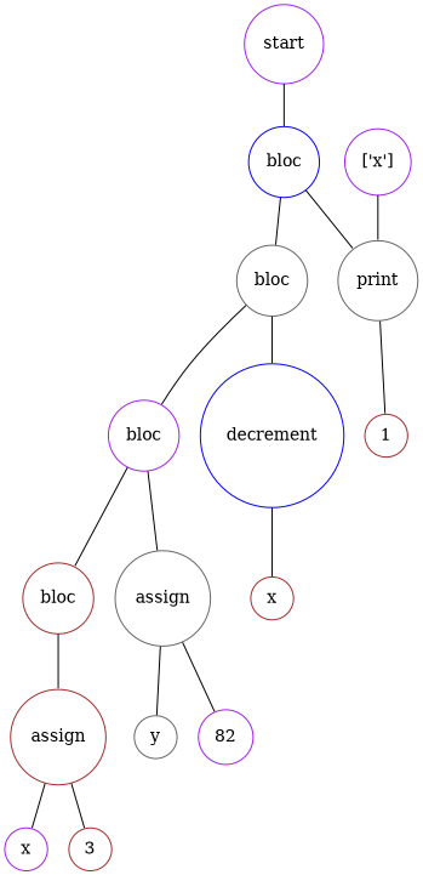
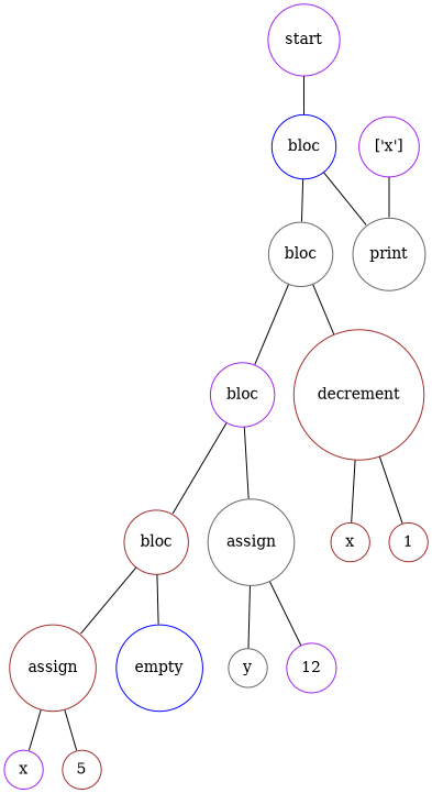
  digraph {
    node [color=purple shape=circle]
    edge [arrowsize=0]
    n1 [label=start]
    n2 [color=blue label=bloc]
    n3 [color=gray40 label=bloc]
    n4 [color=gray40 label=print]
    n5 [label=bloc]
-   n6 [color=blue label=decrement]
+   n6 [color=brown label=decrement]
    n7 [color=brown label=bloc]
    n8 [color=gray40 label=assign]
    n9 [color=brown label=x]
    n10 [color=brown label=1]
    n11 [color=brown label=assign]
+   n12 [color=blue label=empty]
    n13 [color=gray40 label=y]
-   n14 [label=82]
+   n14 [label=12]
    n15 [label=x]
-   n16 [color=brown label=3]
+   n16 [color=brown label=5]
    n17 [label="['x']"]
    n1 -> n2
    n2 -> n3
    n2 -> n4
    n3 -> n5
    n3 -> n6
    n5 -> n7
    n5 -> n8
    n6 -> n9
-   n4 -> n10
+   n6 -> n10
    n7 -> n11
+   n7 -> n12
    n8 -> n13
    n8 -> n14
    n11 -> n15
    n11 -> n16
    n17 -> n4
  }
